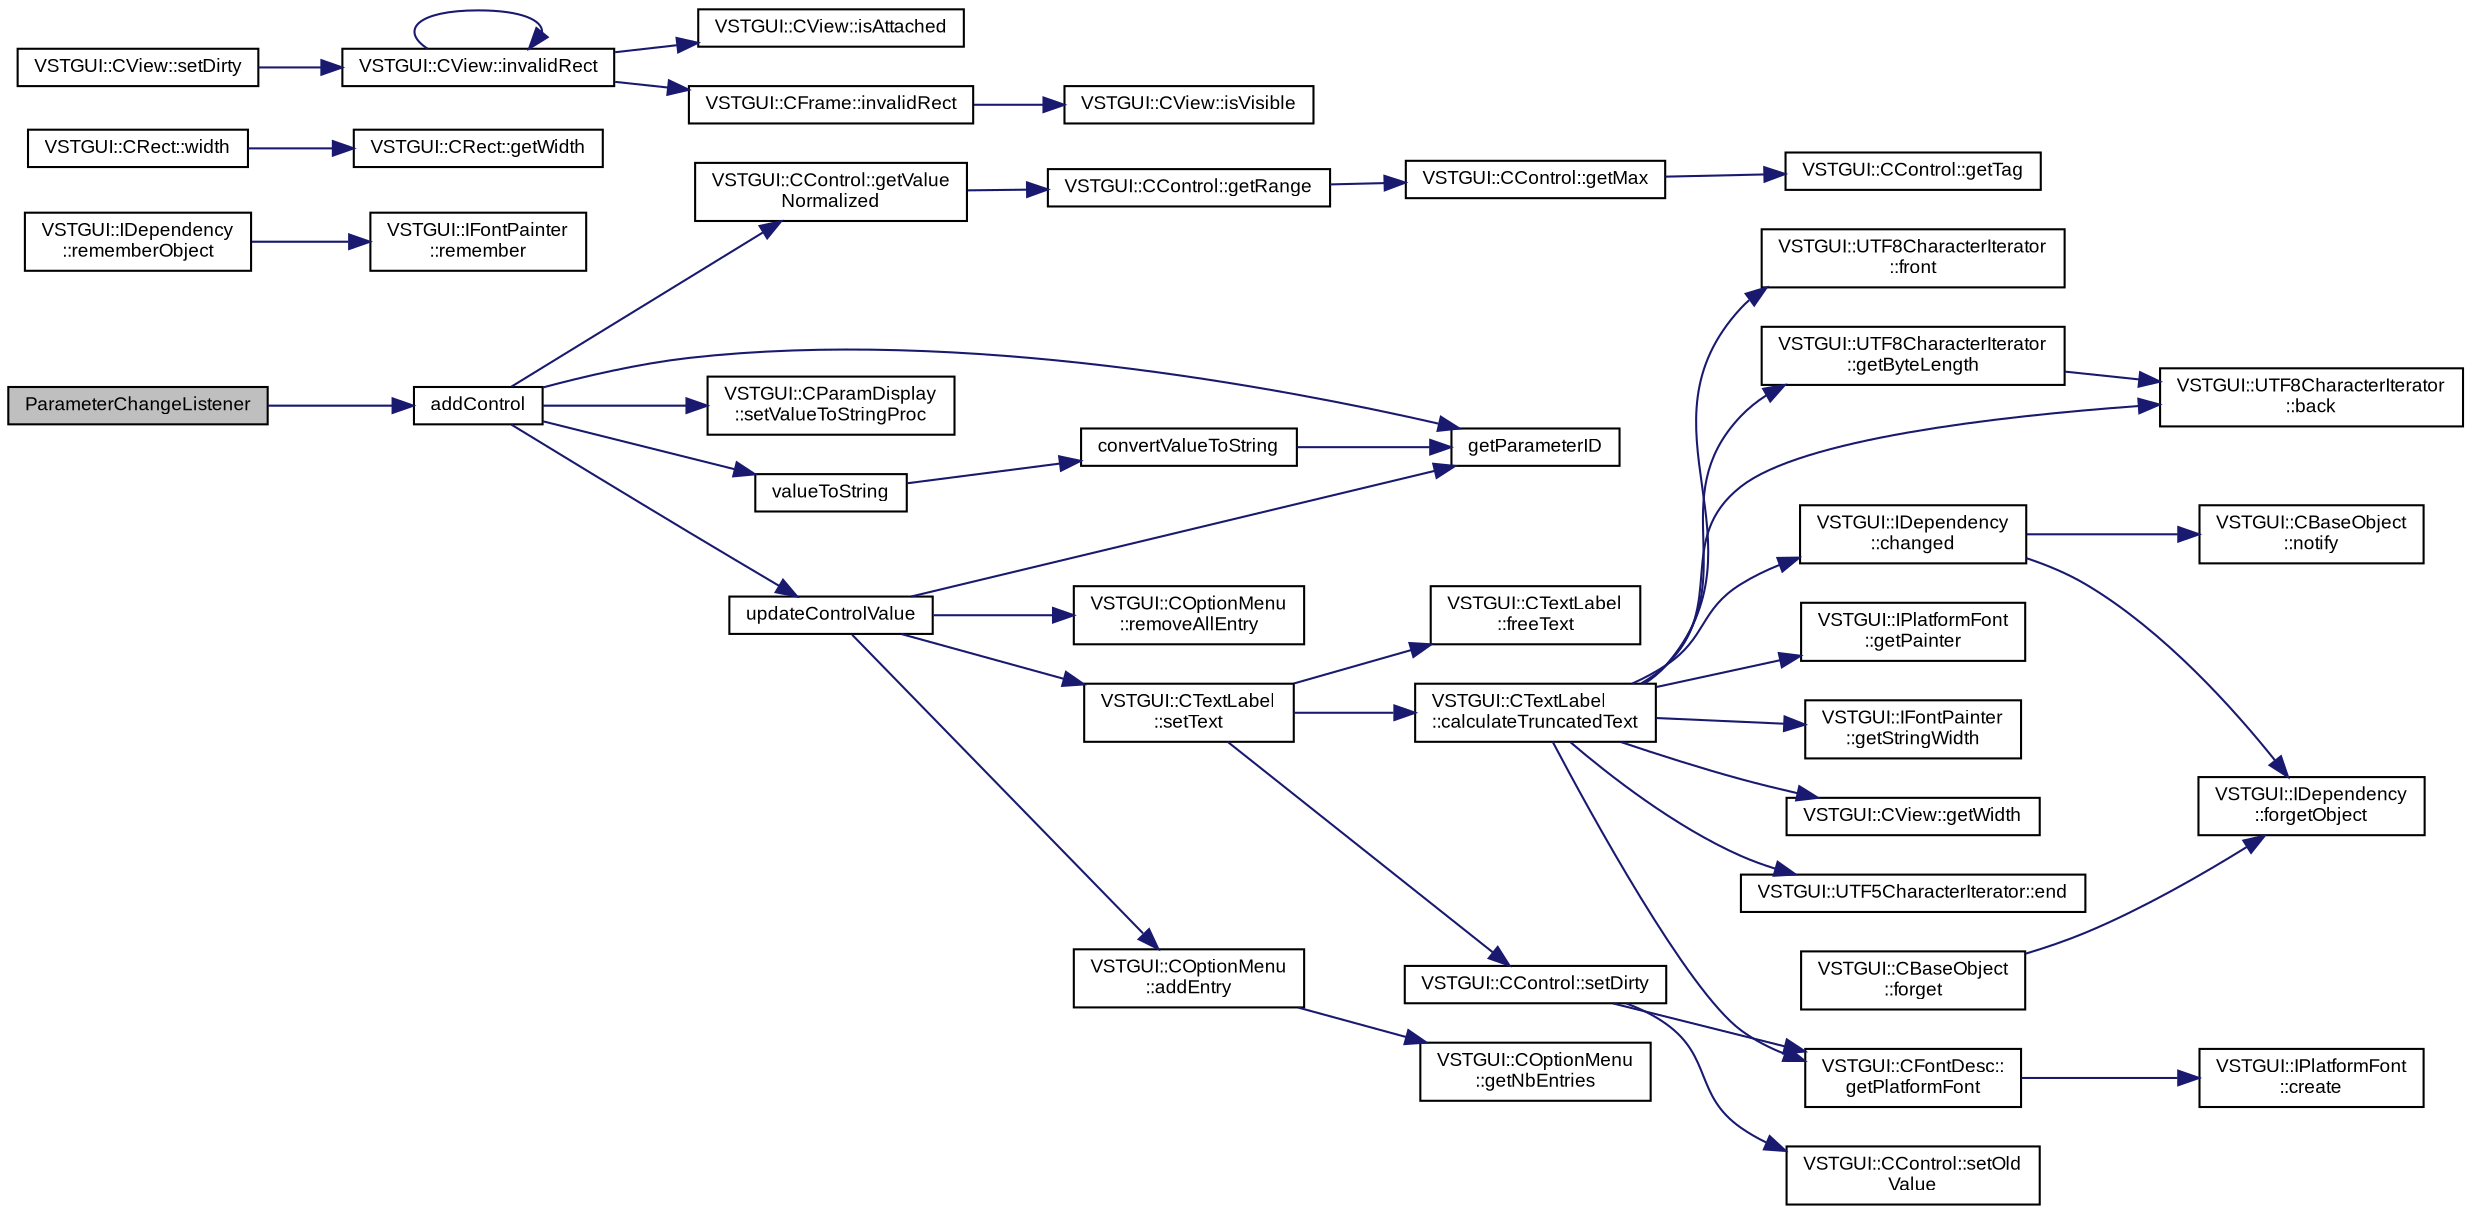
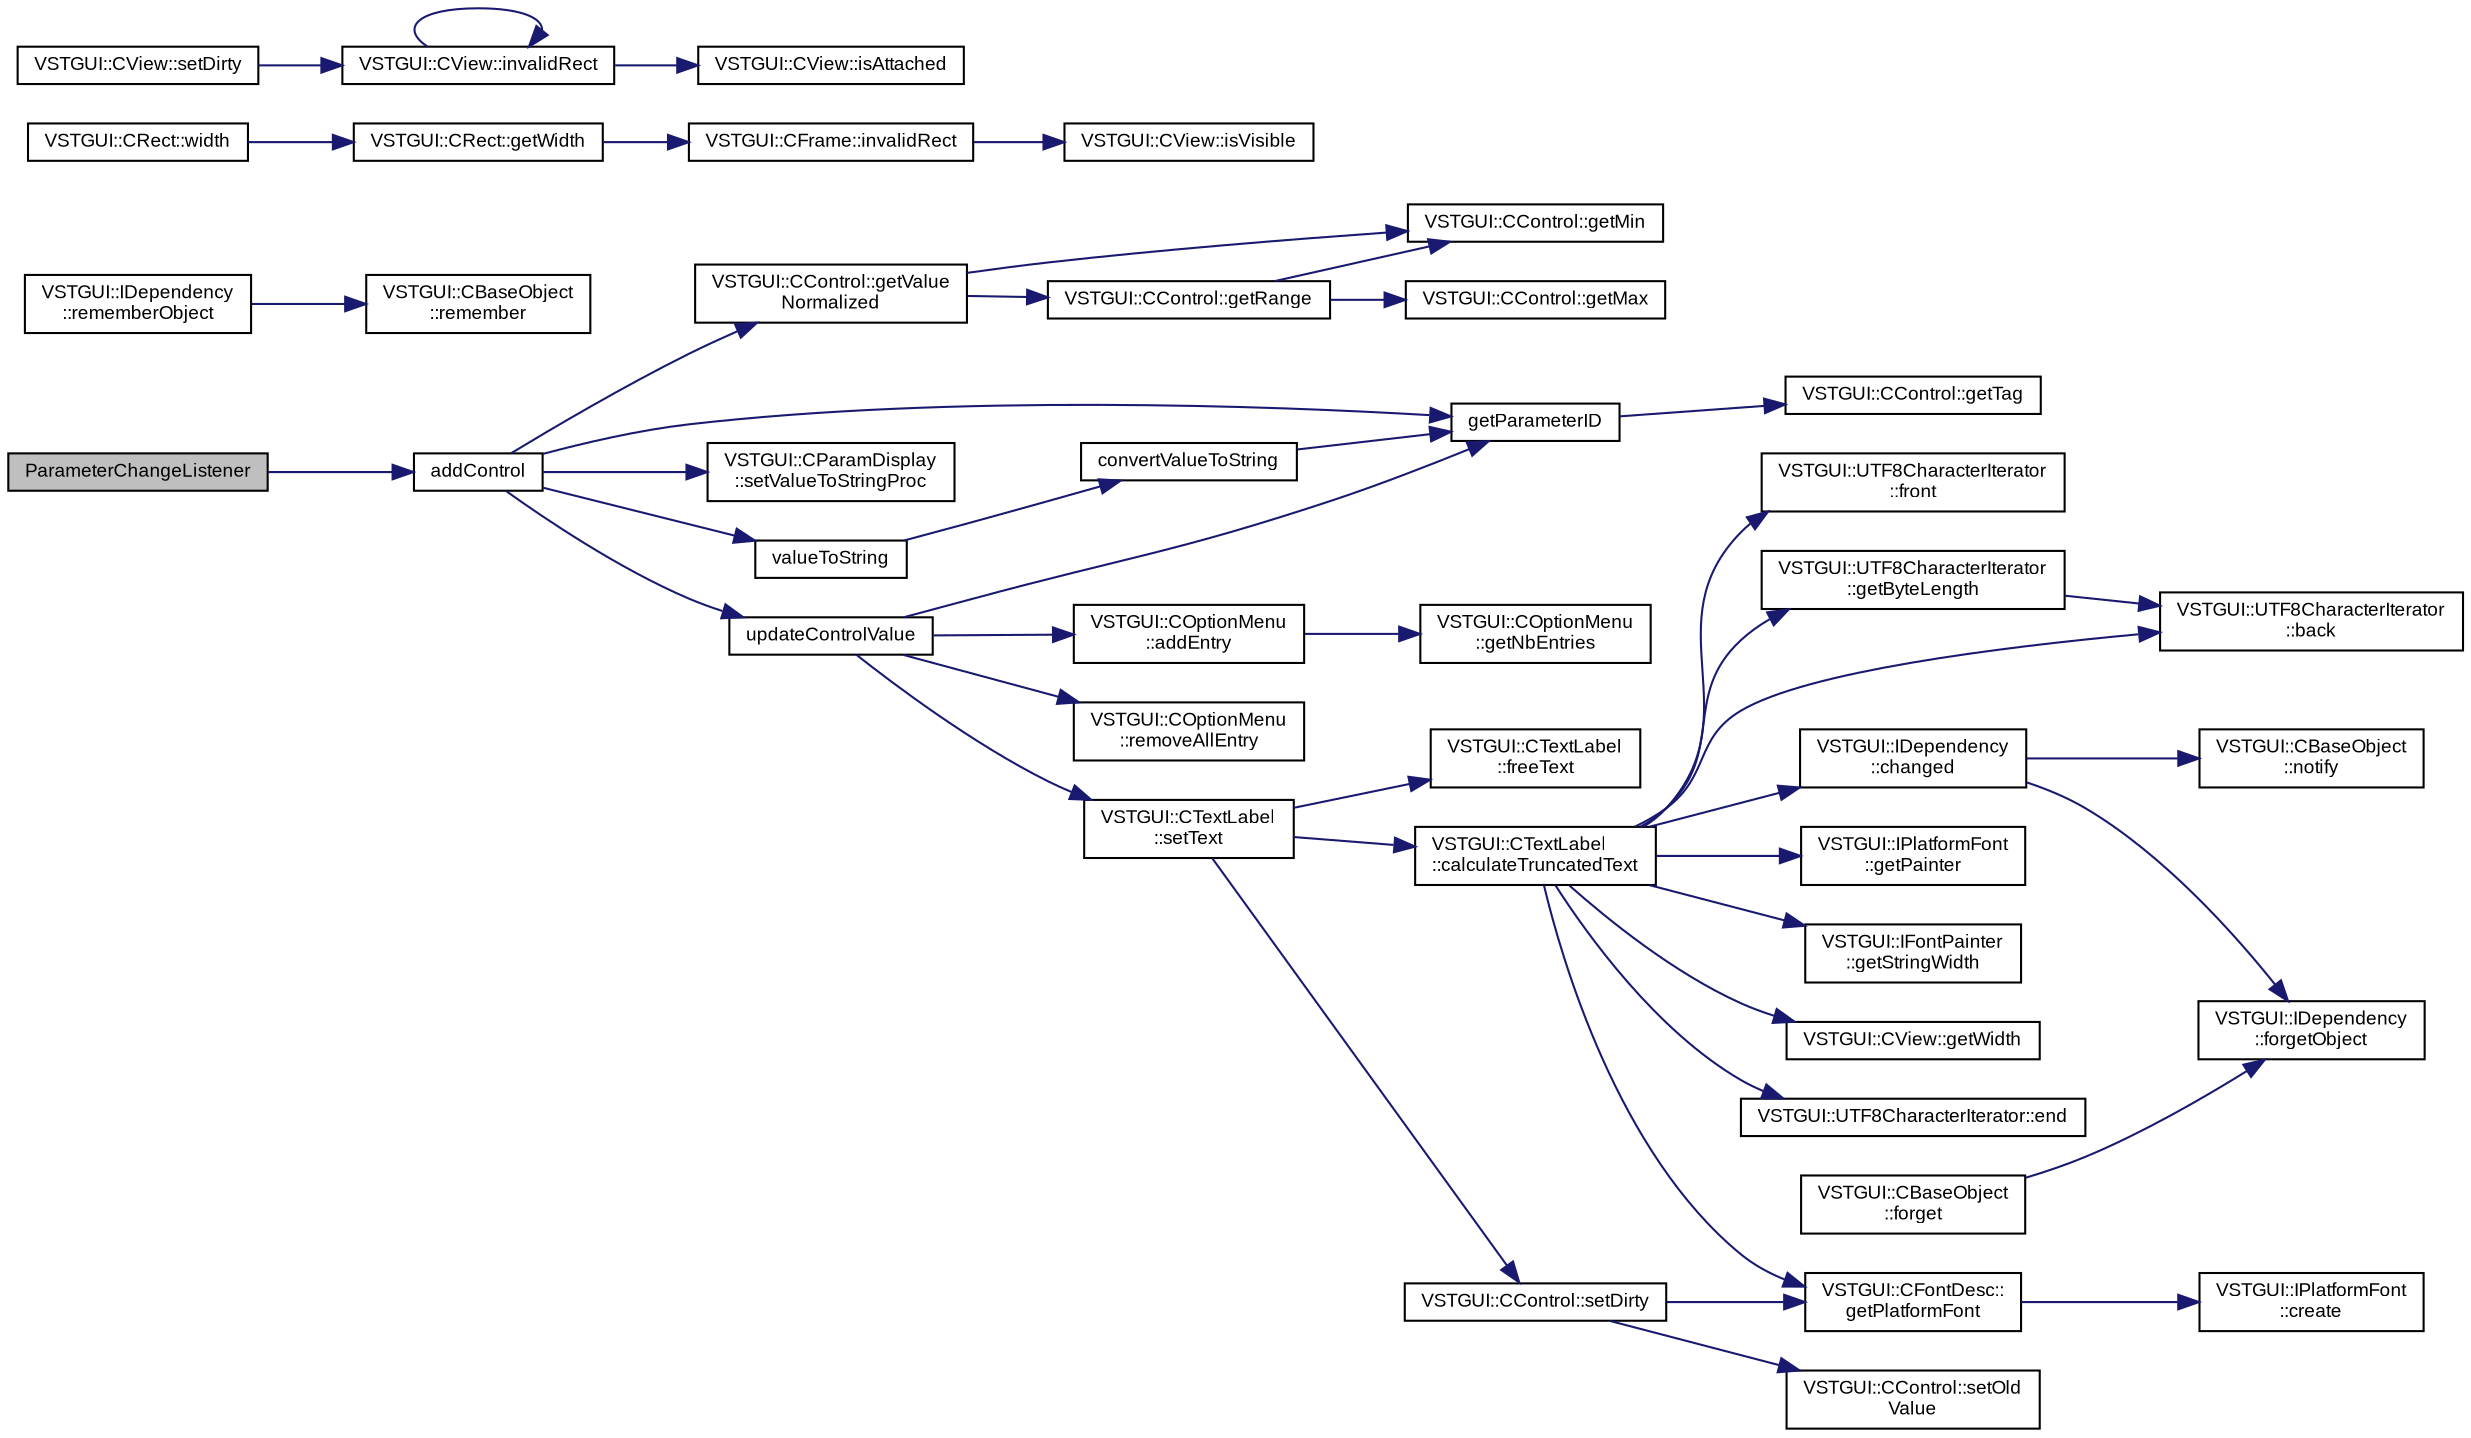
  digraph {
    rankdir=LR
    node [color=black fontname=Arial fontsize=9 shape=record]
    edge [color=midnightblue fontname=Arial fontsize=9 labelfontname=Arial labelfontsize=9 style=solid]
    n1 [fillcolor=grey75 fontcolor=black height=0.2 label=ParameterChangeListener style=filled width=0.4]
    n2 [height=0.2 label=addControl width=0.4]
    n3 [height=0.2 label=getParameterID width=0.4]
    n4 [height=0.2 label="VSTGUI::CControl::getValue\lNormalized" width=0.4]
    n5 [height=0.2 label="VSTGUI::CParamDisplay\l::setValueToStringProc" width=0.4]
    n6 [height=0.2 label=valueToString width=0.4]
    n7 [height=0.2 label=updateControlValue width=0.4]
-   n8 [height=0.2 label="VSTGUI::IFontPainter\l::remember" width=0.4]
+   n8 [height=0.2 label="VSTGUI::CBaseObject\l::remember" width=0.4]
    n9 [height=0.2 label="VSTGUI::CControl::getTag" width=0.4]
+   n10 [height=0.2 label="VSTGUI::CControl::getMin" width=0.4]
    n11 [height=0.2 label="VSTGUI::CControl::getRange" width=0.4]
    n12 [height=0.2 label=convertValueToString width=0.4]
    n13 [height=0.2 label="VSTGUI::CTextLabel\l::setText" width=0.4]
    n14 [height=0.2 label="VSTGUI::COptionMenu\l::removeAllEntry" width=0.4]
    n15 [height=0.2 label="VSTGUI::COptionMenu\l::addEntry" width=0.4]
    n16 [height=0.2 label="VSTGUI::CControl::getMax" width=0.4]
    n17 [height=0.2 label="VSTGUI::CTextLabel\l::freeText" width=0.4]
    n18 [height=0.2 label="VSTGUI::CTextLabel\l::calculateTruncatedText" width=0.4]
    n19 [height=0.2 label="VSTGUI::CControl::setDirty" width=0.4]
    n20 [height=0.2 label="VSTGUI::COptionMenu\l::getNbEntries" width=0.4]
    n21 [height=0.2 label="VSTGUI::CFontDesc::\lgetPlatformFont" width=0.4]
    n22 [height=0.2 label="VSTGUI::IPlatformFont\l::getPainter" width=0.4]
    n23 [height=0.2 label="VSTGUI::IFontPainter\l::getStringWidth" width=0.4]
    n24 [height=0.2 label="VSTGUI::CView::getWidth" width=0.4]
-   n25 [height=0.2 label="VSTGUI::UTF5CharacterIterator::end" width=0.4]
+   n25 [height=0.2 label="VSTGUI::UTF8CharacterIterator::end" width=0.4]
    n26 [height=0.2 label="VSTGUI::UTF8CharacterIterator\l::front" width=0.4]
    n27 [height=0.2 label="VSTGUI::UTF8CharacterIterator\l::getByteLength" width=0.4]
    n28 [height=0.2 label="VSTGUI::UTF8CharacterIterator\l::back" width=0.4]
    n29 [height=0.2 label="VSTGUI::IDependency\l::changed" width=0.4]
    n30 [height=0.2 label="VSTGUI::CControl::setOld\lValue" width=0.4]
    n31 [height=0.2 label="VSTGUI::IPlatformFont\l::create" width=0.4]
    n32 [height=0.2 label="VSTGUI::CBaseObject\l::notify" width=0.4]
    n33 [height=0.2 label="VSTGUI::IDependency\l::forgetObject" width=0.4]
    n34 [height=0.2 label="VSTGUI::CRect::width" width=0.4]
    n35 [height=0.2 label="VSTGUI::CRect::getWidth" width=0.4]
    n36 [height=0.2 label="VSTGUI::IDependency\l::rememberObject" width=0.4]
    n37 [height=0.2 label="VSTGUI::CBaseObject\l::forget" width=0.4]
    n38 [height=0.2 label="VSTGUI::CView::setDirty" width=0.4]
    n39 [height=0.2 label="VSTGUI::CView::invalidRect" width=0.4]
    n40 [height=0.2 label="VSTGUI::CView::isAttached" width=0.4]
    n41 [height=0.2 label="VSTGUI::CFrame::invalidRect" width=0.4]
    n42 [height=0.2 label="VSTGUI::CView::isVisible" width=0.4]
    n1 -> n2
    n2 -> n3
    n2 -> n4
    n2 -> n5
    n2 -> n6
    n2 -> n7
-   n16 -> n9
+   n3 -> n9
+   n4 -> n10
    n4 -> n11
    n6 -> n12
    n7 -> n3
    n7 -> n13
    n7 -> n14
    n7 -> n15
+   n11 -> n10
    n11 -> n16
    n12 -> n3
    n13 -> n17
    n13 -> n18
    n13 -> n19
    n15 -> n20
    n18 -> n21
    n18 -> n22
    n18 -> n23
    n18 -> n24
    n18 -> n25
    n18 -> n26
    n18 -> n27
    n18 -> n28
    n18 -> n29
    n19 -> n21
    n19 -> n30
    n21 -> n31
    n27 -> n28
    n29 -> n32
    n29 -> n33
    n34 -> n35
    n36 -> n8
    n37 -> n33
    n38 -> n39
    n39 -> n39
    n39 -> n40
-   n39 -> n41
+   n35 -> n41
    n41 -> n42
  }
